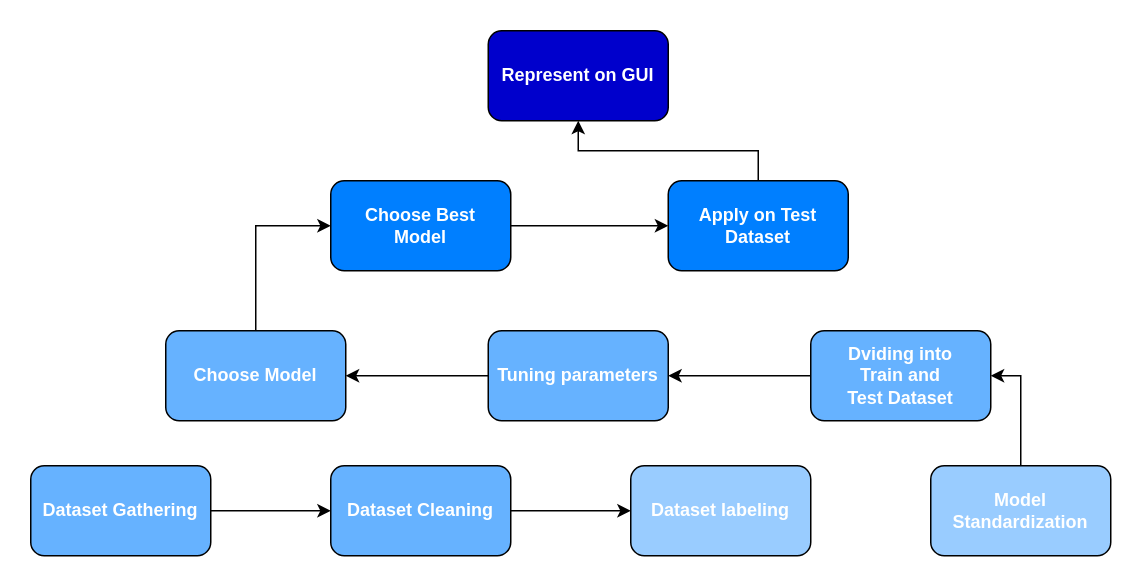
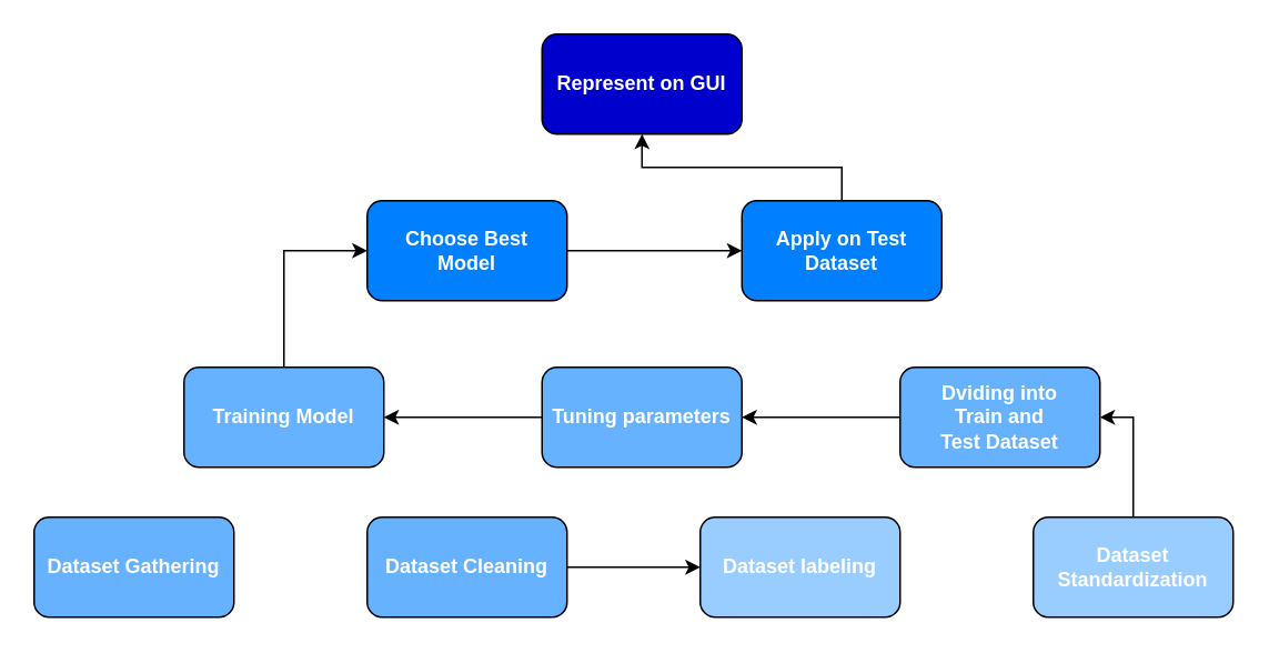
  <mxCell id="0" />
  <mxCell id="1" parent="0" />
- <mxCell id="2" value="" style="edgeStyle=orthogonalEdgeStyle;rounded=0;orthogonalLoop=1;jettySize=auto;html=1;" edge="1" parent="1" source="3" target="9"><mxGeometry relative="1" as="geometry" /></mxCell>
  <mxCell id="3" value="&lt;font color=&quot;#ffffff&quot;&gt;&lt;b&gt;Dataset Gathering&lt;/b&gt;&lt;/font&gt;" style="rounded=1;whiteSpace=wrap;html=1;fillColor=#66b2ff;" vertex="1" parent="1"><mxGeometry x="20" y="310" width="120" height="60" as="geometry" /></mxCell>
  <mxCell id="4" value="" style="edgeStyle=orthogonalEdgeStyle;rounded=0;orthogonalLoop=1;jettySize=auto;html=1;" edge="1" parent="1" source="5" target="16"><mxGeometry relative="1" as="geometry" /></mxCell>
  <mxCell id="5" value="&lt;font color=&quot;#ffffff&quot;&gt;&lt;b&gt;Dviding into&lt;br&gt;Train and&lt;br&gt;Test Dataset&lt;/b&gt;&lt;/font&gt;" style="rounded=1;whiteSpace=wrap;html=1;fillColor=#66B2FF;" vertex="1" parent="1"><mxGeometry x="540" y="220" width="120" height="60" as="geometry" /></mxCell>
  <mxCell id="6" value="" style="edgeStyle=orthogonalEdgeStyle;rounded=0;orthogonalLoop=1;jettySize=auto;html=1;" edge="1" parent="1" source="7" target="5"><mxGeometry relative="1" as="geometry"><Array as="points"><mxPoint x="680" y="250" /></Array></mxGeometry></mxCell>
- <mxCell id="7" value="&lt;font color=&quot;#ffffff&quot;&gt;&lt;b&gt;Model Standardization&lt;/b&gt;&lt;/font&gt;" style="rounded=1;whiteSpace=wrap;html=1;fillColor=#99CCFF;" vertex="1" parent="1"><mxGeometry x="620" y="310" width="120" height="60" as="geometry" /></mxCell>
+ <mxCell id="7" value="&lt;font color=&quot;#ffffff&quot;&gt;&lt;b&gt;Dataset Standardization&lt;/b&gt;&lt;/font&gt;" style="rounded=1;whiteSpace=wrap;html=1;fillColor=#99CCFF;" vertex="1" parent="1"><mxGeometry x="620" y="310" width="120" height="60" as="geometry" /></mxCell>
  <mxCell id="8" value="" style="edgeStyle=orthogonalEdgeStyle;rounded=0;orthogonalLoop=1;jettySize=auto;html=1;" edge="1" parent="1" source="9" target="10"><mxGeometry relative="1" as="geometry" /></mxCell>
  <mxCell id="9" value="&lt;font color=&quot;#ffffff&quot;&gt;&lt;b&gt;Dataset Cleaning&lt;/b&gt;&lt;/font&gt;" style="rounded=1;whiteSpace=wrap;html=1;fillColor=#66b2ff;" vertex="1" parent="1"><mxGeometry x="220" y="310" width="120" height="60" as="geometry" /></mxCell>
  <mxCell id="10" value="&lt;font color=&quot;#ffffff&quot;&gt;&lt;b&gt;Dataset labeling&lt;/b&gt;&lt;/font&gt;" style="rounded=1;whiteSpace=wrap;html=1;fillColor=#99CCFF;" vertex="1" parent="1"><mxGeometry x="420" y="310" width="120" height="60" as="geometry" /></mxCell>
  <mxCell id="11" value="" style="edgeStyle=orthogonalEdgeStyle;rounded=0;orthogonalLoop=1;jettySize=auto;html=1;" edge="1" parent="1" source="12" target="14"><mxGeometry relative="1" as="geometry"><Array as="points"><mxPoint x="170" y="150" /></Array></mxGeometry></mxCell>
- <mxCell id="12" value="&lt;font color=&quot;#ffffff&quot;&gt;&lt;b&gt;Choose Model&lt;/b&gt;&lt;/font&gt;" style="rounded=1;whiteSpace=wrap;html=1;fillColor=#66B2FF;" vertex="1" parent="1"><mxGeometry x="110" y="220" width="120" height="60" as="geometry" /></mxCell>
+ <mxCell id="12" value="&lt;font color=&quot;#ffffff&quot;&gt;&lt;b&gt;Training Model&lt;/b&gt;&lt;/font&gt;" style="rounded=1;whiteSpace=wrap;html=1;fillColor=#66B2FF;" vertex="1" parent="1"><mxGeometry x="110" y="220" width="120" height="60" as="geometry" /></mxCell>
  <mxCell id="13" value="" style="edgeStyle=orthogonalEdgeStyle;rounded=0;orthogonalLoop=1;jettySize=auto;html=1;" edge="1" parent="1" source="14" target="18"><mxGeometry relative="1" as="geometry" /></mxCell>
  <mxCell id="14" value="&lt;font color=&quot;#ffffff&quot;&gt;&lt;b&gt;Choose Best&lt;br&gt;Model&lt;/b&gt;&lt;/font&gt;" style="rounded=1;whiteSpace=wrap;html=1;fillColor=#007FFF;" vertex="1" parent="1"><mxGeometry x="220" y="120" width="120" height="60" as="geometry" /></mxCell>
  <mxCell id="15" value="" style="edgeStyle=orthogonalEdgeStyle;rounded=0;orthogonalLoop=1;jettySize=auto;html=1;" edge="1" parent="1" source="16" target="12"><mxGeometry relative="1" as="geometry" /></mxCell>
  <mxCell id="16" value="&lt;font color=&quot;#ffffff&quot;&gt;&lt;b&gt;Tuning parameters&lt;/b&gt;&lt;/font&gt;" style="rounded=1;whiteSpace=wrap;html=1;fillColor=#66B2FF;" vertex="1" parent="1"><mxGeometry x="325" y="220" width="120" height="60" as="geometry" /></mxCell>
  <mxCell id="17" value="" style="edgeStyle=orthogonalEdgeStyle;rounded=0;orthogonalLoop=1;jettySize=auto;html=1;" edge="1" parent="1" source="18" target="19"><mxGeometry relative="1" as="geometry" /></mxCell>
  <mxCell id="18" value="&lt;font color=&quot;#ffffff&quot;&gt;&lt;b&gt;Apply on Test &lt;br&gt;Dataset&lt;/b&gt;&lt;/font&gt;" style="rounded=1;whiteSpace=wrap;html=1;fillColor=#007FFF;" vertex="1" parent="1"><mxGeometry x="445" y="120" width="120" height="60" as="geometry" /></mxCell>
  <mxCell id="19" value="&lt;font color=&quot;#ffffff&quot;&gt;&lt;b&gt;Represent on GUI&lt;/b&gt;&lt;/font&gt;" style="whiteSpace=wrap;html=1;rounded=1;fillColor=#0000CC;" vertex="1" parent="1"><mxGeometry x="325" y="20" width="120" height="60" as="geometry" /></mxCell>
